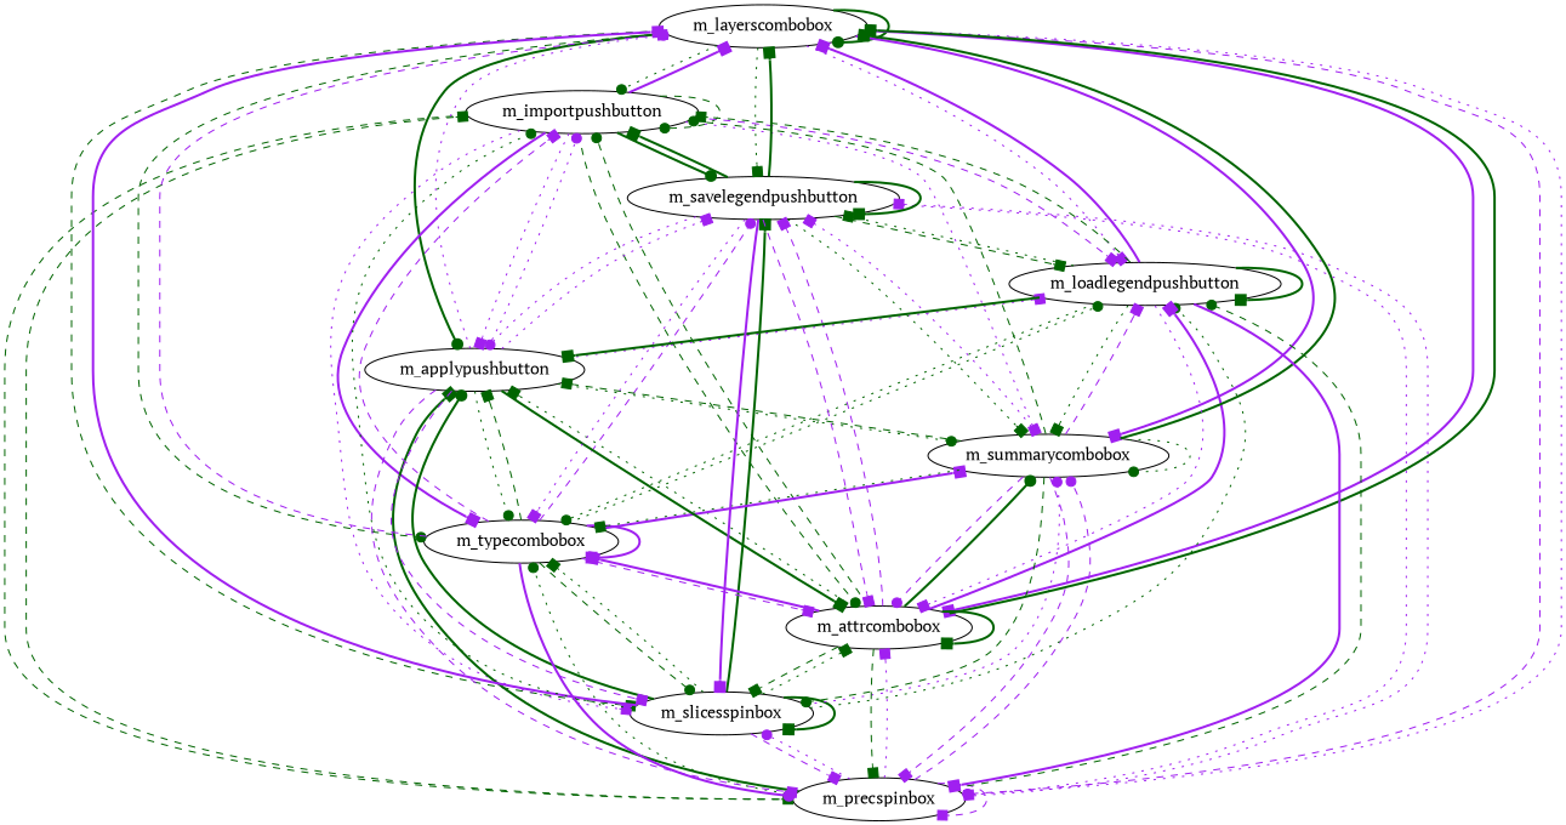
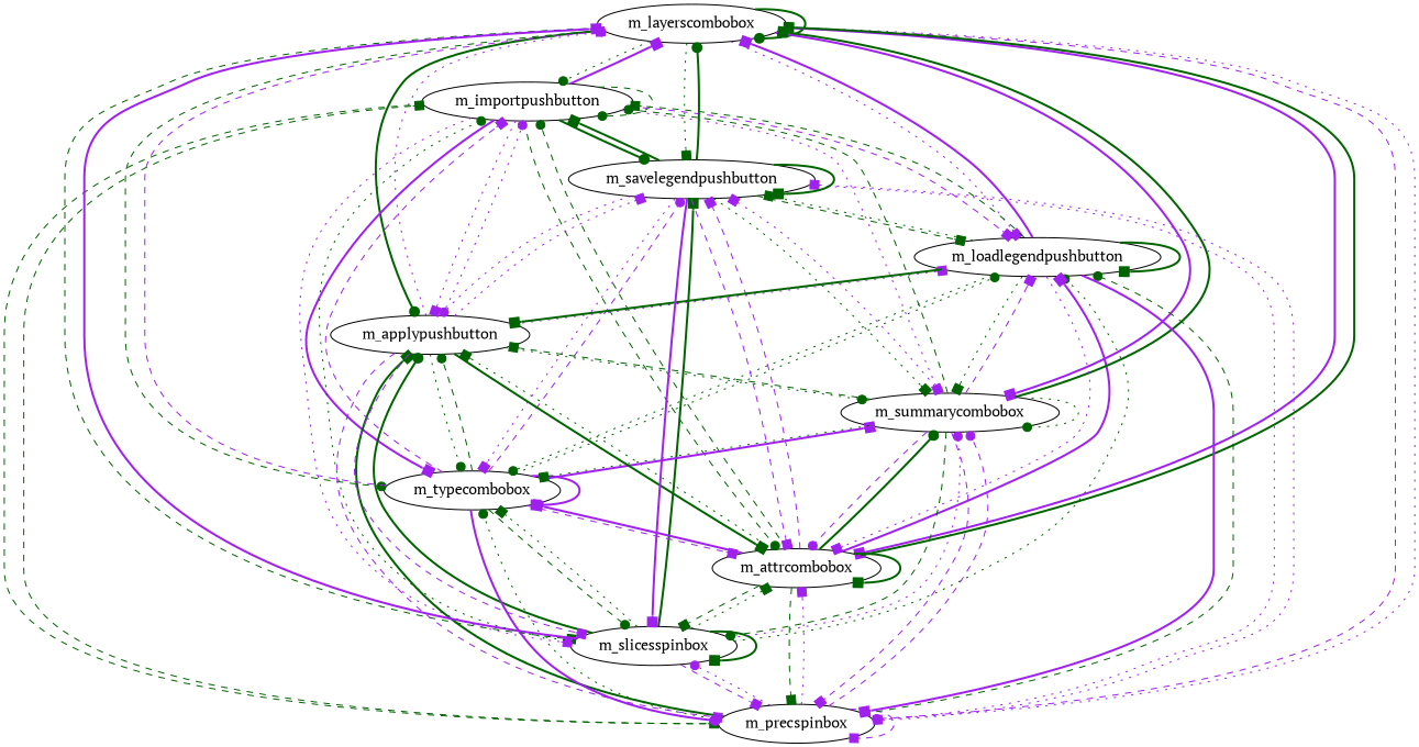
  strict digraph {
    fontname="PT Serif"
    node [fontname="PT Serif"]
    edge [arrowhead=box color=darkgreen fontname="PT Serif" style=dotted]
    n1 [label=m_layerscombobox]
    n2 [label=m_importpushbutton]
    n3 [label=m_precspinbox]
    n4 [label=m_slicesspinbox]
    n5 [label=m_attrcombobox]
    n6 [label=m_typecombobox]
    n7 [label=m_summarycombobox]
    n8 [label=m_applypushbutton]
    n9 [label=m_loadlegendpushbutton]
    n10 [label=m_savelegendpushbutton]
    n1 -> n1 [arrowhead=dot style=bold]
    n1 -> n2 [arrowhead=dot]
    n1 -> n3 [arrowhead=dot color=purple style=dashed]
    n1 -> n4 [style=dashed]
    n1 -> n5 [color=purple style=bold]
    n1 -> n6 [arrowhead=dot style=dashed]
    n1 -> n7 [color=purple style=bold]
    n1 -> n8 [arrowhead=dot style=bold]
    n1 -> n9 [color=purple]
    n1 -> n10
    n2 -> n1 [color=purple style=bold]
    n2 -> n2 [arrowhead=dot style=dashed]
    n2 -> n3 [style=dashed]
    n2 -> n4 [color=purple]
    n2 -> n5 [arrowhead=dot style=dashed]
    n2 -> n6 [color=purple style=bold]
    n2 -> n7 [color=purple]
    n2 -> n8 [color=purple]
    n2 -> n9 [color=purple style=dashed]
    n2 -> n10 [arrowhead=dot style=bold]
    n3 -> n1 [arrowhead=dot color=purple]
    n3 -> n2 [style=dashed]
    n3 -> n3 [color=purple style=dashed]
    n3 -> n4 [arrowhead=dot color=purple]
    n3 -> n5 [color=purple]
    n3 -> n6 [arrowhead=dot]
    n3 -> n7 [arrowhead=dot color=purple style=dashed]
    n3 -> n8 [style=bold]
    n3 -> n9 [arrowhead=dot style=dashed]
    n3 -> n10 [color=purple]
    n4 -> n1 [color=purple style=bold]
    n4 -> n2 [arrowhead=dot]
    n4 -> n3 [color=purple style=dashed]
    n4 -> n4 [style=bold]
    n4 -> n5
    n4 -> n6
    n4 -> n7 [arrowhead=dot color=purple]
    n4 -> n8 [arrowhead=dot style=bold]
    n4 -> n9 [arrowhead=dot]
    n4 -> n10 [style=bold]
    n5 -> n1 [style=bold]
    n5 -> n2 [arrowhead=dot style=dashed]
    n5 -> n3 [style=dashed]
    n5 -> n4 [style=dashed]
    n5 -> n5 [style=bold]
    n5 -> n6 [color=purple style=bold]
    n5 -> n7 [arrowhead=dot style=bold]
    n5 -> n8
    n5 -> n9 [color=purple style=bold]
    n5 -> n10 [color=purple style=dashed]
    n6 -> n1 [color=purple style=dashed]
    n6 -> n2 [color=purple style=dashed]
    n6 -> n3 [arrowhead=dot color=purple style=bold]
    n6 -> n4 [arrowhead=dot style=dashed]
    n6 -> n5 [color=purple style=dashed]
    n6 -> n6 [color=purple style=bold]
    n6 -> n7 [color=purple style=bold]
-   n6 -> n8 [style=dashed]
+   n6 -> n8 [arrowhead=dot style=dashed]
    n6 -> n9 [arrowhead=dot]
    n6 -> n10 [arrowhead=dot color=purple style=dashed]
    n7 -> n1 [style=bold]
    n7 -> n2 [arrowhead=dot style=dashed]
    n7 -> n3 [color=purple style=dashed]
    n7 -> n4 [arrowhead=dot style=dashed]
    n7 -> n5 [arrowhead=dot color=purple style=dashed]
    n7 -> n6
    n7 -> n7 [arrowhead=dot]
    n7 -> n8 [style=dashed]
    n7 -> n9 [color=purple style=dashed]
    n7 -> n10 [color=purple]
    n8 -> n1 [arrowhead=dot color=purple]
    n8 -> n2 [arrowhead=dot color=purple]
    n8 -> n3 [color=purple style=dashed]
    n8 -> n4 [color=purple style=dashed]
    n8 -> n5 [style=bold]
    n8 -> n6 [arrowhead=dot]
    n8 -> n7 [arrowhead=dot]
    n8 -> n9 [color=purple]
    n8 -> n10 [color=purple]
    n9 -> n1 [color=purple style=bold]
    n9 -> n2 [style=dashed]
    n9 -> n3 [color=purple style=bold]
    n9 -> n5 [color=purple]
    n9 -> n6 [arrowhead=dot]
    n9 -> n7
    n9 -> n8 [style=bold]
    n9 -> n9 [style=bold]
    n9 -> n10
-   n10 -> n1 [style=bold]
+   n10 -> n1 [arrowhead=dot style=bold]
    n10 -> n2 [style=bold]
    n10 -> n3 [color=purple]
    n10 -> n4 [color=purple style=bold]
    n10 -> n5 [color=purple style=dashed]
    n10 -> n6 [color=purple]
    n10 -> n7
    n10 -> n8 [arrowhead=dot color=purple]
    n10 -> n9 [style=dashed]
    n10 -> n10 [style=bold]
  }
